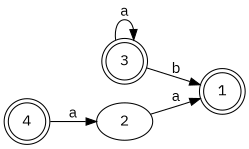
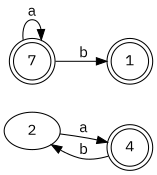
  digraph {
    fontname="IBM Plex Mono"
    rankdir=LR
    node [fontname="IBM Plex Mono" shape=doublecircle]
    edge [fontname="IBM Plex Mono"]
    2 [shape=""]
    4
-   3
+   3 [label=7]
    1
-   2 -> 1 [label=a]
-   4 -> 2 [label=a]
+   2 -> 4 [label=a]
+   4 -> 2 [label=b]
    3 -> 3 [label=a]
    3 -> 1 [label=b]
  }
